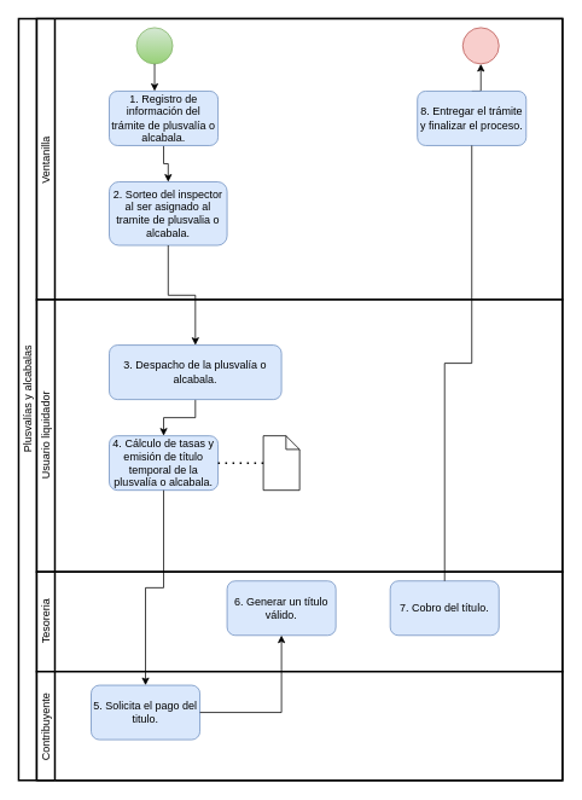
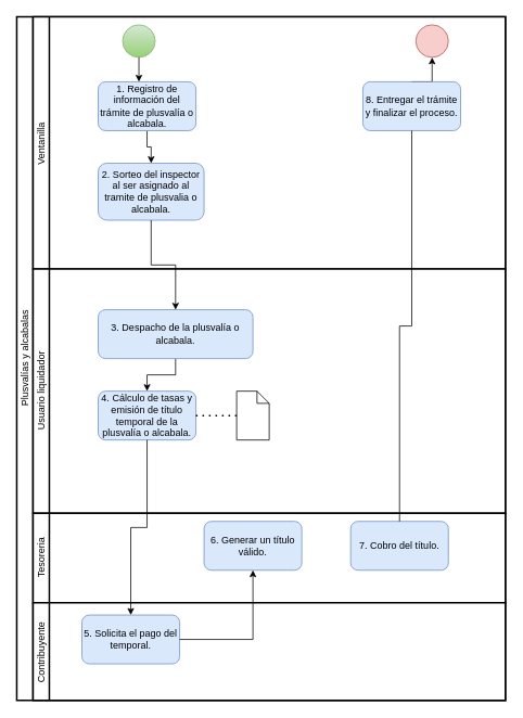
  <mxCell id="0" />
  <mxCell id="1" parent="0" />
  <mxCell id="2" value="Plusvalías y alcabalas" style="swimlane;html=1;startSize=20;fontStyle=0;collapsible=0;horizontal=0;swimlaneLine=1;swimlaneFillColor=#ffffff;strokeWidth=2;" parent="1" vertex="1"><mxGeometry x="20" y="20" width="600" height="840" as="geometry" /></mxCell>
  <mxCell id="3" value="Ventanilla&amp;nbsp;" style="swimlane;html=1;startSize=20;fontStyle=0;collapsible=0;horizontal=0;swimlaneLine=1;swimlaneFillColor=#ffffff;strokeWidth=2;" parent="2" vertex="1"><mxGeometry x="20" width="580" height="310" as="geometry" /></mxCell>
  <mxCell id="4" value="" style="ellipse;whiteSpace=wrap;html=1;aspect=fixed;gradientColor=#97d077;fillColor=#d5e8d4;strokeColor=#82b366;" parent="3" vertex="1"><mxGeometry x="110" y="10" width="40" height="40" as="geometry" /></mxCell>
  <mxCell id="5" style="edgeStyle=orthogonalEdgeStyle;rounded=0;orthogonalLoop=1;jettySize=auto;html=1;exitX=0.5;exitY=1;exitDx=0;exitDy=0;entryX=0.5;entryY=0;entryDx=0;entryDy=0;" parent="3" source="6" target="7" edge="1"><mxGeometry relative="1" as="geometry" /></mxCell>
  <mxCell id="6" value="1. Registro de información del trámite de plusvalía o alcabala." style="rounded=1;whiteSpace=wrap;html=1;fillColor=#dae8fc;strokeColor=#6c8ebf;" parent="3" vertex="1"><mxGeometry x="80" y="80" width="120" height="60" as="geometry" /></mxCell>
  <mxCell id="7" value="2. Sorteo del inspector al ser asignado al tramite de plusvalia o alcabala." style="rounded=1;whiteSpace=wrap;html=1;fillColor=#dae8fc;strokeColor=#6c8ebf;" parent="3" vertex="1"><mxGeometry x="80" y="180" width="130" height="70" as="geometry" /></mxCell>
  <mxCell id="8" style="edgeStyle=orthogonalEdgeStyle;rounded=0;orthogonalLoop=1;jettySize=auto;html=1;exitX=0.5;exitY=0;exitDx=0;exitDy=0;entryX=0.5;entryY=1;entryDx=0;entryDy=0;" parent="3" source="9" target="10" edge="1"><mxGeometry relative="1" as="geometry" /></mxCell>
- <mxCell id="9" value="8. Entregar el trámite y finalizar el proceso." style="rounded=1;whiteSpace=wrap;html=1;fillColor=#dae8fc;strokeColor=#6c8ebf;" parent="3" vertex="1"><mxGeometry x="420" y="80" width="120" height="60" as="geometry" /></mxCell>
+ <mxCell id="9" value="8. Entregar el trámite y finalizar el proceso." style="rounded=1;whiteSpace=wrap;html=1;fillColor=#dae8fc;strokeColor=#6c8ebf;" parent="3" vertex="1"><mxGeometry x="405" y="80" width="120" height="60" as="geometry" /></mxCell>
  <mxCell id="10" value="" style="ellipse;whiteSpace=wrap;html=1;aspect=fixed;fillColor=#f8cecc;strokeColor=#b85450;" parent="3" vertex="1"><mxGeometry x="470" y="10" width="40" height="40" as="geometry" /></mxCell>
  <mxCell id="11" value="Usuario liquidador" style="swimlane;html=1;startSize=20;fontStyle=0;collapsible=0;horizontal=0;swimlaneLine=1;swimlaneFillColor=#ffffff;strokeWidth=2;" parent="2" vertex="1"><mxGeometry x="20" y="310" width="580" height="300" as="geometry" /></mxCell>
  <mxCell id="12" style="edgeStyle=orthogonalEdgeStyle;rounded=0;orthogonalLoop=1;jettySize=auto;html=1;exitX=0.5;exitY=1;exitDx=0;exitDy=0;" parent="11" source="13" target="14" edge="1"><mxGeometry relative="1" as="geometry" /></mxCell>
  <mxCell id="13" value="3. Despacho de la plusvalía o alcabala." style="rounded=1;whiteSpace=wrap;html=1;fillColor=#dae8fc;strokeColor=#6c8ebf;" parent="11" vertex="1"><mxGeometry x="80" y="50" width="190" height="60" as="geometry" /></mxCell>
  <mxCell id="14" value="4. Cálculo de tasas y emisión de título temporal de la plusvalía o alcabala." style="rounded=1;whiteSpace=wrap;html=1;fillColor=#dae8fc;strokeColor=#6c8ebf;" parent="11" vertex="1"><mxGeometry x="80" y="150" width="120" height="60" as="geometry" /></mxCell>
  <mxCell id="15" value="" style="shape=mxgraph.bpmn.data;labelPosition=center;verticalLabelPosition=bottom;align=center;verticalAlign=top;whiteSpace=wrap;size=15;html=1;" parent="11" vertex="1"><mxGeometry x="250" y="150" width="40" height="60" as="geometry" /></mxCell>
  <mxCell id="16" value="" style="endArrow=none;dashed=1;html=1;dashPattern=1 3;strokeWidth=2;exitX=1;exitY=0.5;exitDx=0;exitDy=0;entryX=0;entryY=0.5;entryDx=0;entryDy=0;entryPerimeter=0;" parent="11" source="14" target="15" edge="1"><mxGeometry width="50" height="50" relative="1" as="geometry"><mxPoint x="260" y="180" as="sourcePoint" /><mxPoint x="310" y="130" as="targetPoint" /></mxGeometry></mxCell>
  <mxCell id="17" value="Tesoreria" style="swimlane;html=1;startSize=20;fontStyle=0;collapsible=0;horizontal=0;swimlaneLine=1;swimlaneFillColor=#ffffff;strokeWidth=2;" parent="2" vertex="1"><mxGeometry x="20" y="610" width="580" height="110" as="geometry" /></mxCell>
  <mxCell id="18" value="6. Generar un título válido." style="rounded=1;whiteSpace=wrap;html=1;fillColor=#dae8fc;strokeColor=#6c8ebf;" parent="17" vertex="1"><mxGeometry x="210" y="10" width="120" height="60" as="geometry" /></mxCell>
  <mxCell id="19" value="7. Cobro del título." style="rounded=1;whiteSpace=wrap;html=1;fillColor=#dae8fc;strokeColor=#6c8ebf;" parent="17" vertex="1"><mxGeometry x="390" y="10" width="120" height="60" as="geometry" /></mxCell>
  <mxCell id="20" value="Contribuyente&amp;nbsp;" style="swimlane;html=1;startSize=20;fontStyle=0;collapsible=0;horizontal=0;swimlaneLine=1;swimlaneFillColor=#ffffff;strokeWidth=2;" parent="2" vertex="1"><mxGeometry x="20" y="720" width="580" height="120" as="geometry" /></mxCell>
- <mxCell id="21" value="5. Solicita el pago del titulo." style="rounded=1;whiteSpace=wrap;html=1;fillColor=#dae8fc;strokeColor=#6c8ebf;" parent="20" vertex="1"><mxGeometry x="60" y="15" width="120" height="60" as="geometry" /></mxCell>
+ <mxCell id="21" value="5. Solicita el pago del temporal." style="rounded=1;whiteSpace=wrap;html=1;fillColor=#dae8fc;strokeColor=#6c8ebf;" parent="20" vertex="1"><mxGeometry x="60" y="15" width="120" height="60" as="geometry" /></mxCell>
  <mxCell id="22" style="edgeStyle=orthogonalEdgeStyle;rounded=0;orthogonalLoop=1;jettySize=auto;html=1;exitX=0.5;exitY=1;exitDx=0;exitDy=0;entryX=0.5;entryY=0;entryDx=0;entryDy=0;" parent="2" source="7" target="13" edge="1"><mxGeometry relative="1" as="geometry" /></mxCell>
  <mxCell id="23" style="edgeStyle=orthogonalEdgeStyle;rounded=0;orthogonalLoop=1;jettySize=auto;html=1;exitX=0.5;exitY=1;exitDx=0;exitDy=0;entryX=0.5;entryY=0;entryDx=0;entryDy=0;" parent="2" source="14" target="21" edge="1"><mxGeometry relative="1" as="geometry" /></mxCell>
  <mxCell id="24" style="edgeStyle=orthogonalEdgeStyle;rounded=0;orthogonalLoop=1;jettySize=auto;html=1;exitX=1;exitY=0.5;exitDx=0;exitDy=0;entryX=0.5;entryY=1;entryDx=0;entryDy=0;" parent="2" source="21" target="18" edge="1"><mxGeometry relative="1" as="geometry" /></mxCell>
  <mxCell id="25" style="edgeStyle=orthogonalEdgeStyle;rounded=0;orthogonalLoop=1;jettySize=auto;html=1;exitX=0.5;exitY=0;exitDx=0;exitDy=0;entryX=0.5;entryY=1;entryDx=0;entryDy=0;endArrow=none;" parent="2" source="19" target="9" edge="1"><mxGeometry relative="1" as="geometry" /></mxCell>
  <mxCell id="26" style="edgeStyle=orthogonalEdgeStyle;rounded=0;orthogonalLoop=1;jettySize=auto;html=1;exitX=0.5;exitY=1;exitDx=0;exitDy=0;" parent="1" source="4" edge="1"><mxGeometry relative="1" as="geometry"><mxPoint x="170" y="100" as="targetPoint" /></mxGeometry></mxCell>
